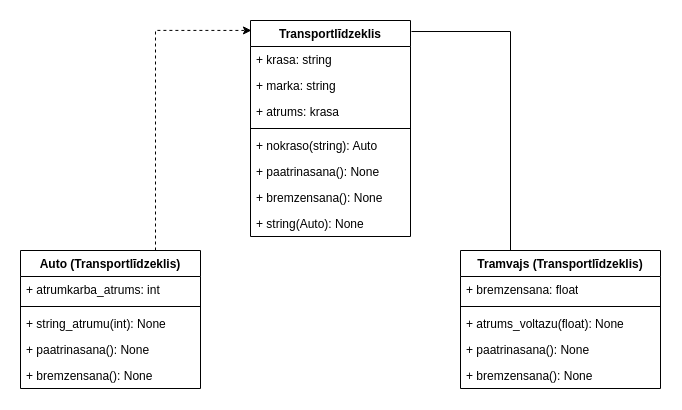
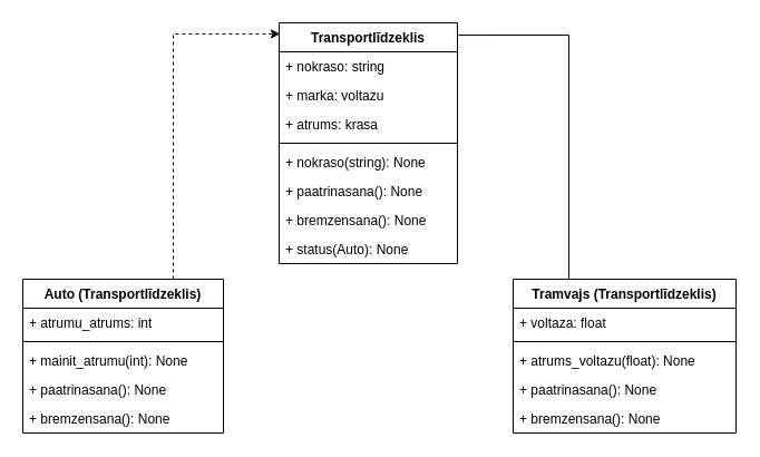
  <mxCell id="0" />
  <mxCell id="1" parent="0" />
  <mxCell id="2" value="Auto (Transportlīdzeklis)" style="swimlane;fontStyle=1;align=center;verticalAlign=top;childLayout=stackLayout;horizontal=1;startSize=26;horizontalStack=0;resizeParent=1;resizeParentMax=0;resizeLast=0;collapsible=1;marginBottom=0;whiteSpace=wrap;html=1;" parent="1" vertex="1"><mxGeometry x="20" y="250" width="180" height="138" as="geometry" /></mxCell>
- <mxCell id="3" value="+ atrumkarba_atrums: int" style="text;strokeColor=none;fillColor=none;align=left;verticalAlign=top;spacingLeft=4;spacingRight=4;overflow=hidden;rotatable=0;points=[[0,0.5],[1,0.5]];portConstraint=eastwest;whiteSpace=wrap;html=1;" parent="2" vertex="1"><mxGeometry y="26" width="180" height="26" as="geometry" /></mxCell>
+ <mxCell id="3" value="+ atrumu_atrums: int" style="text;strokeColor=none;fillColor=none;align=left;verticalAlign=top;spacingLeft=4;spacingRight=4;overflow=hidden;rotatable=0;points=[[0,0.5],[1,0.5]];portConstraint=eastwest;whiteSpace=wrap;html=1;" parent="2" vertex="1"><mxGeometry y="26" width="180" height="26" as="geometry" /></mxCell>
  <mxCell id="4" value="" style="line;strokeWidth=1;fillColor=none;align=left;verticalAlign=middle;spacingTop=-1;spacingLeft=3;spacingRight=3;rotatable=0;labelPosition=right;points=[];portConstraint=eastwest;strokeColor=inherit;" parent="2" vertex="1"><mxGeometry y="52" width="180" height="8" as="geometry" /></mxCell>
- <mxCell id="5" value="+ string_atrumu(int): None" style="text;strokeColor=none;fillColor=none;align=left;verticalAlign=top;spacingLeft=4;spacingRight=4;overflow=hidden;rotatable=0;points=[[0,0.5],[1,0.5]];portConstraint=eastwest;whiteSpace=wrap;html=1;" parent="2" vertex="1"><mxGeometry y="60" width="180" height="26" as="geometry" /></mxCell>
+ <mxCell id="5" value="+ mainit_atrumu(int): None" style="text;strokeColor=none;fillColor=none;align=left;verticalAlign=top;spacingLeft=4;spacingRight=4;overflow=hidden;rotatable=0;points=[[0,0.5],[1,0.5]];portConstraint=eastwest;whiteSpace=wrap;html=1;" parent="2" vertex="1"><mxGeometry y="60" width="180" height="26" as="geometry" /></mxCell>
  <mxCell id="6" value="+ paatrinasana(): None" style="text;strokeColor=none;fillColor=none;align=left;verticalAlign=top;spacingLeft=4;spacingRight=4;overflow=hidden;rotatable=0;points=[[0,0.5],[1,0.5]];portConstraint=eastwest;whiteSpace=wrap;html=1;" vertex="1" parent="2"><mxGeometry y="86" width="180" height="26" as="geometry" /></mxCell>
  <mxCell id="7" value="+ bremzensana(): None" style="text;strokeColor=none;fillColor=none;align=left;verticalAlign=top;spacingLeft=4;spacingRight=4;overflow=hidden;rotatable=0;points=[[0,0.5],[1,0.5]];portConstraint=eastwest;whiteSpace=wrap;html=1;" vertex="1" parent="2"><mxGeometry y="112" width="180" height="26" as="geometry" /></mxCell>
  <mxCell id="8" value="Transportlīdzeklis" style="swimlane;fontStyle=1;align=center;verticalAlign=top;childLayout=stackLayout;horizontal=1;startSize=26;horizontalStack=0;resizeParent=1;resizeParentMax=0;resizeLast=0;collapsible=1;marginBottom=0;whiteSpace=wrap;html=1;" vertex="1" parent="1"><mxGeometry x="250" y="20" width="160" height="216" as="geometry" /></mxCell>
- <mxCell id="9" value="+ krasa: string" style="text;strokeColor=none;fillColor=none;align=left;verticalAlign=top;spacingLeft=4;spacingRight=4;overflow=hidden;rotatable=0;points=[[0,0.5],[1,0.5]];portConstraint=eastwest;whiteSpace=wrap;html=1;" vertex="1" parent="8"><mxGeometry y="26" width="160" height="26" as="geometry" /></mxCell>
- <mxCell id="10" value="+ marka: string" style="text;strokeColor=none;fillColor=none;align=left;verticalAlign=top;spacingLeft=4;spacingRight=4;overflow=hidden;rotatable=0;points=[[0,0.5],[1,0.5]];portConstraint=eastwest;whiteSpace=wrap;html=1;" vertex="1" parent="8"><mxGeometry y="52" width="160" height="26" as="geometry" /></mxCell>
+ <mxCell id="9" value="+ nokraso: string" style="text;strokeColor=none;fillColor=none;align=left;verticalAlign=top;spacingLeft=4;spacingRight=4;overflow=hidden;rotatable=0;points=[[0,0.5],[1,0.5]];portConstraint=eastwest;whiteSpace=wrap;html=1;" vertex="1" parent="8"><mxGeometry y="26" width="160" height="26" as="geometry" /></mxCell>
+ <mxCell id="10" value="+ marka: voltazu" style="text;strokeColor=none;fillColor=none;align=left;verticalAlign=top;spacingLeft=4;spacingRight=4;overflow=hidden;rotatable=0;points=[[0,0.5],[1,0.5]];portConstraint=eastwest;whiteSpace=wrap;html=1;" vertex="1" parent="8"><mxGeometry y="52" width="160" height="26" as="geometry" /></mxCell>
  <mxCell id="11" value="+ atrums: krasa" style="text;strokeColor=none;fillColor=none;align=left;verticalAlign=top;spacingLeft=4;spacingRight=4;overflow=hidden;rotatable=0;points=[[0,0.5],[1,0.5]];portConstraint=eastwest;whiteSpace=wrap;html=1;" vertex="1" parent="8"><mxGeometry y="78" width="160" height="26" as="geometry" /></mxCell>
  <mxCell id="12" value="" style="line;strokeWidth=1;fillColor=none;align=left;verticalAlign=middle;spacingTop=-1;spacingLeft=3;spacingRight=3;rotatable=0;labelPosition=right;points=[];portConstraint=eastwest;strokeColor=inherit;" vertex="1" parent="8"><mxGeometry y="104" width="160" height="8" as="geometry" /></mxCell>
- <mxCell id="13" value="+ nokraso(string): Auto" style="text;strokeColor=none;fillColor=none;align=left;verticalAlign=top;spacingLeft=4;spacingRight=4;overflow=hidden;rotatable=0;points=[[0,0.5],[1,0.5]];portConstraint=eastwest;whiteSpace=wrap;html=1;" vertex="1" parent="8"><mxGeometry y="112" width="160" height="26" as="geometry" /></mxCell>
+ <mxCell id="13" value="+ nokraso(string): None" style="text;strokeColor=none;fillColor=none;align=left;verticalAlign=top;spacingLeft=4;spacingRight=4;overflow=hidden;rotatable=0;points=[[0,0.5],[1,0.5]];portConstraint=eastwest;whiteSpace=wrap;html=1;" vertex="1" parent="8"><mxGeometry y="112" width="160" height="26" as="geometry" /></mxCell>
  <mxCell id="14" value="+ paatrinasana(): None" style="text;strokeColor=none;fillColor=none;align=left;verticalAlign=top;spacingLeft=4;spacingRight=4;overflow=hidden;rotatable=0;points=[[0,0.5],[1,0.5]];portConstraint=eastwest;whiteSpace=wrap;html=1;" vertex="1" parent="8"><mxGeometry y="138" width="160" height="26" as="geometry" /></mxCell>
  <mxCell id="15" value="+ bremzensana(): None" style="text;strokeColor=none;fillColor=none;align=left;verticalAlign=top;spacingLeft=4;spacingRight=4;overflow=hidden;rotatable=0;points=[[0,0.5],[1,0.5]];portConstraint=eastwest;whiteSpace=wrap;html=1;" vertex="1" parent="8"><mxGeometry y="164" width="160" height="26" as="geometry" /></mxCell>
- <mxCell id="16" value="+ string(Auto): None" style="text;strokeColor=none;fillColor=none;align=left;verticalAlign=top;spacingLeft=4;spacingRight=4;overflow=hidden;rotatable=0;points=[[0,0.5],[1,0.5]];portConstraint=eastwest;whiteSpace=wrap;html=1;" vertex="1" parent="8"><mxGeometry y="190" width="160" height="26" as="geometry" /></mxCell>
+ <mxCell id="16" value="+ status(Auto): None" style="text;strokeColor=none;fillColor=none;align=left;verticalAlign=top;spacingLeft=4;spacingRight=4;overflow=hidden;rotatable=0;points=[[0,0.5],[1,0.5]];portConstraint=eastwest;whiteSpace=wrap;html=1;" vertex="1" parent="8"><mxGeometry y="190" width="160" height="26" as="geometry" /></mxCell>
  <mxCell id="17" value="Tramvajs (Transportlīdzeklis)" style="swimlane;fontStyle=1;align=center;verticalAlign=top;childLayout=stackLayout;horizontal=1;startSize=26;horizontalStack=0;resizeParent=1;resizeParentMax=0;resizeLast=0;collapsible=1;marginBottom=0;whiteSpace=wrap;html=1;" vertex="1" parent="1"><mxGeometry x="460" y="250" width="200" height="138" as="geometry" /></mxCell>
- <mxCell id="18" value="+ bremzensana: float" style="text;strokeColor=none;fillColor=none;align=left;verticalAlign=top;spacingLeft=4;spacingRight=4;overflow=hidden;rotatable=0;points=[[0,0.5],[1,0.5]];portConstraint=eastwest;whiteSpace=wrap;html=1;" vertex="1" parent="17"><mxGeometry y="26" width="200" height="26" as="geometry" /></mxCell>
+ <mxCell id="18" value="+ voltaza: float" style="text;strokeColor=none;fillColor=none;align=left;verticalAlign=top;spacingLeft=4;spacingRight=4;overflow=hidden;rotatable=0;points=[[0,0.5],[1,0.5]];portConstraint=eastwest;whiteSpace=wrap;html=1;" vertex="1" parent="17"><mxGeometry y="26" width="200" height="26" as="geometry" /></mxCell>
  <mxCell id="19" value="" style="line;strokeWidth=1;fillColor=none;align=left;verticalAlign=middle;spacingTop=-1;spacingLeft=3;spacingRight=3;rotatable=0;labelPosition=right;points=[];portConstraint=eastwest;strokeColor=inherit;" vertex="1" parent="17"><mxGeometry y="52" width="200" height="8" as="geometry" /></mxCell>
  <mxCell id="20" value="+ atrums_voltazu(float): None" style="text;strokeColor=none;fillColor=none;align=left;verticalAlign=top;spacingLeft=4;spacingRight=4;overflow=hidden;rotatable=0;points=[[0,0.5],[1,0.5]];portConstraint=eastwest;whiteSpace=wrap;html=1;" vertex="1" parent="17"><mxGeometry y="60" width="200" height="26" as="geometry" /></mxCell>
  <mxCell id="21" value="+ paatrinasana(): None" style="text;strokeColor=none;fillColor=none;align=left;verticalAlign=top;spacingLeft=4;spacingRight=4;overflow=hidden;rotatable=0;points=[[0,0.5],[1,0.5]];portConstraint=eastwest;whiteSpace=wrap;html=1;" vertex="1" parent="17"><mxGeometry y="86" width="200" height="26" as="geometry" /></mxCell>
  <mxCell id="22" value="+ bremzensana(): None" style="text;strokeColor=none;fillColor=none;align=left;verticalAlign=top;spacingLeft=4;spacingRight=4;overflow=hidden;rotatable=0;points=[[0,0.5],[1,0.5]];portConstraint=eastwest;whiteSpace=wrap;html=1;" vertex="1" parent="17"><mxGeometry y="112" width="200" height="26" as="geometry" /></mxCell>
  <mxCell id="23" style="edgeStyle=orthogonalEdgeStyle;rounded=0;orthogonalLoop=1;jettySize=auto;html=1;exitX=0.75;exitY=0;exitDx=0;exitDy=0;entryX=0.006;entryY=0.046;entryDx=0;entryDy=0;entryPerimeter=0;dashed=1;" edge="1" parent="1" source="2" target="8"><mxGeometry relative="1" as="geometry" /></mxCell>
  <mxCell id="24" style="edgeStyle=orthogonalEdgeStyle;rounded=0;orthogonalLoop=1;jettySize=auto;html=1;exitX=0.25;exitY=0;exitDx=0;exitDy=0;entryX=1.006;entryY=0.051;entryDx=0;entryDy=0;entryPerimeter=0;endArrow=none;" edge="1" parent="1" source="17" target="8"><mxGeometry relative="1" as="geometry" /></mxCell>
